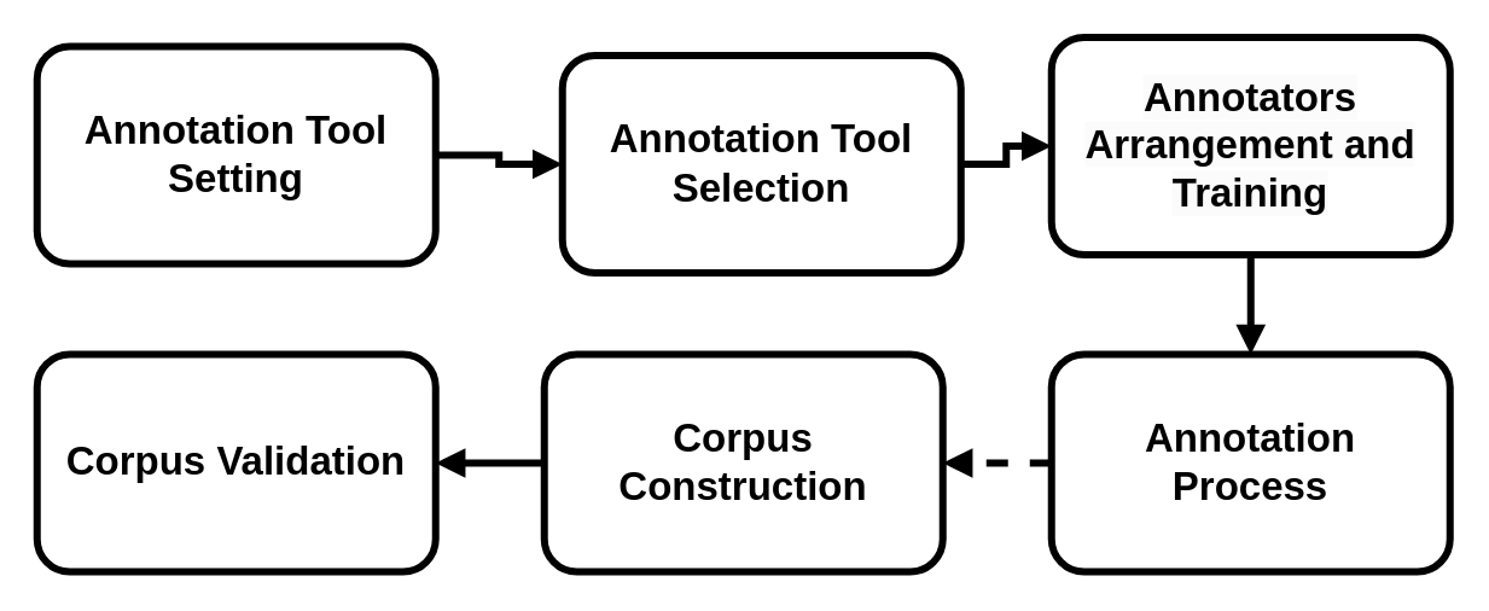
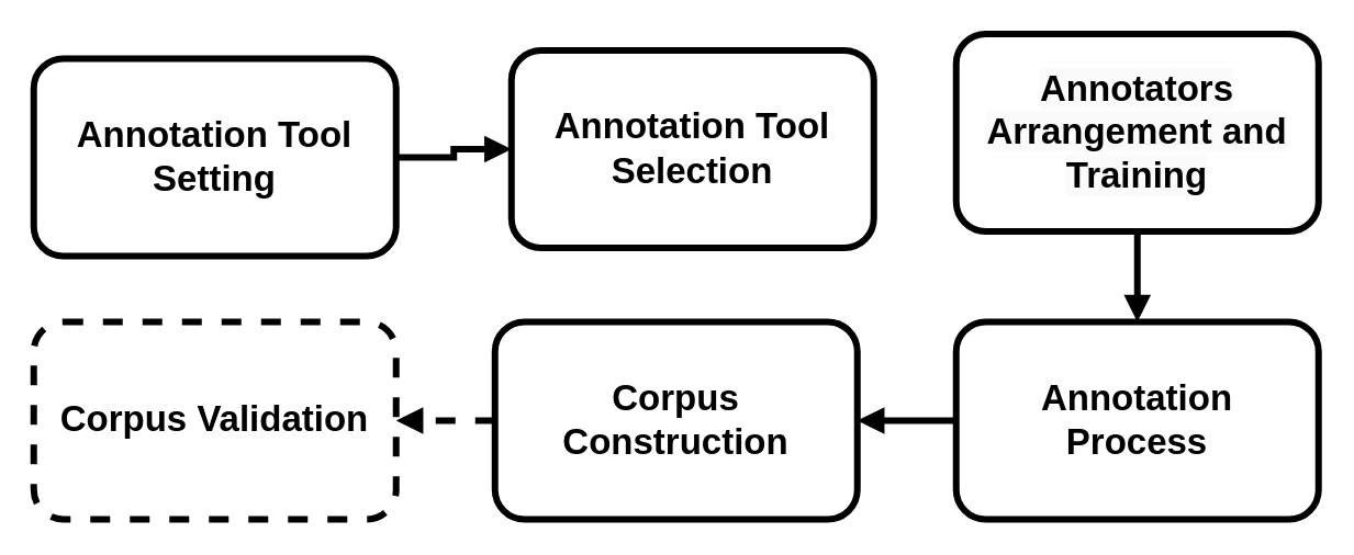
  <mxCell id="0" />
  <mxCell id="1" parent="0" />
  <mxCell id="2" style="edgeStyle=orthogonalEdgeStyle;rounded=0;orthogonalLoop=1;jettySize=auto;html=1;entryX=0;entryY=0.5;entryDx=0;entryDy=0;strokeWidth=4;endArrow=block;endFill=1;" parent="1" source="3" target="5" edge="1"><mxGeometry relative="1" as="geometry" /></mxCell>
- <mxCell id="3" value="Annotation Tool&lt;br&gt;Setting" style="rounded=1;whiteSpace=wrap;html=1;strokeWidth=4;fontSize=22;fontStyle=1" parent="1" vertex="1"><mxGeometry x="20" y="25" width="220" height="120" as="geometry" /></mxCell>
- <mxCell id="4" style="edgeStyle=orthogonalEdgeStyle;rounded=0;orthogonalLoop=1;jettySize=auto;html=1;strokeWidth=4;endArrow=block;endFill=1;" edge="1" parent="1" source="5" target="11"><mxGeometry relative="1" as="geometry" /></mxCell>
+ <mxCell id="3" value="Annotation Tool&lt;br&gt;Setting" style="rounded=1;whiteSpace=wrap;html=1;strokeWidth=4;fontSize=22;fontStyle=1" parent="1" vertex="1"><mxGeometry x="20" y="35" width="220" height="120" as="geometry" /></mxCell>
  <mxCell id="5" value="Annotation Tool Selection" style="rounded=1;whiteSpace=wrap;html=1;strokeWidth=4;fontSize=22;fontStyle=1" parent="1" vertex="1"><mxGeometry x="310" y="30" width="220" height="120" as="geometry" /></mxCell>
  <mxCell id="6" style="edgeStyle=orthogonalEdgeStyle;rounded=0;orthogonalLoop=1;jettySize=auto;html=1;entryX=0.5;entryY=0;entryDx=0;entryDy=0;strokeWidth=4;endArrow=block;endFill=1;exitX=0.5;exitY=1;exitDx=0;exitDy=0;" parent="1" source="11" edge="1"><mxGeometry relative="1" as="geometry"><mxPoint x="600" y="155" as="sourcePoint" /><mxPoint x="690" y="195" as="targetPoint" /></mxGeometry></mxCell>
- <mxCell id="7" style="edgeStyle=orthogonalEdgeStyle;rounded=0;orthogonalLoop=1;jettySize=auto;html=1;entryX=1;entryY=0.5;entryDx=0;entryDy=0;strokeWidth=4;endArrow=block;endFill=1;exitX=0;exitY=0.5;exitDx=0;exitDy=0;" parent="1" source="12" target="10" edge="1"><mxGeometry relative="1" as="geometry"><mxPoint x="290" y="255" as="sourcePoint" /></mxGeometry></mxCell>
- <mxCell id="8" style="edgeStyle=orthogonalEdgeStyle;rounded=0;orthogonalLoop=1;jettySize=auto;html=1;entryX=1;entryY=0.5;entryDx=0;entryDy=0;strokeWidth=4;endArrow=block;endFill=1;dashed=1;" edge="1" parent="1" source="9" target="12"><mxGeometry relative="1" as="geometry" /></mxCell>
+ <mxCell id="7" style="edgeStyle=orthogonalEdgeStyle;rounded=0;orthogonalLoop=1;jettySize=auto;html=1;entryX=1;entryY=0.5;entryDx=0;entryDy=0;strokeWidth=4;endArrow=block;endFill=1;exitX=0;exitY=0.5;exitDx=0;exitDy=0;dashed=1;" parent="1" source="12" target="10" edge="1"><mxGeometry relative="1" as="geometry"><mxPoint x="290" y="255" as="sourcePoint" /></mxGeometry></mxCell>
+ <mxCell id="8" style="edgeStyle=orthogonalEdgeStyle;rounded=0;orthogonalLoop=1;jettySize=auto;html=1;entryX=1;entryY=0.5;entryDx=0;entryDy=0;strokeWidth=4;endArrow=block;endFill=1;" edge="1" parent="1" source="9" target="12"><mxGeometry relative="1" as="geometry" /></mxCell>
  <mxCell id="9" value="Annotation&lt;br style=&quot;font-size: 22px;&quot;&gt;Process" style="rounded=1;whiteSpace=wrap;html=1;strokeWidth=4;fontSize=22;fontStyle=1;" parent="1" vertex="1"><mxGeometry x="580" y="195" width="220" height="120" as="geometry" /></mxCell>
- <mxCell id="10" value="Corpus Validation" style="rounded=1;whiteSpace=wrap;html=1;strokeWidth=4;fontSize=22;fontStyle=1" parent="1" vertex="1"><mxGeometry x="20" y="195" width="220" height="120" as="geometry" /></mxCell>
+ <mxCell id="10" value="Corpus Validation" style="rounded=1;whiteSpace=wrap;html=1;strokeWidth=4;fontSize=22;fontStyle=1;dashed=1;" parent="1" vertex="1"><mxGeometry x="20" y="195" width="220" height="120" as="geometry" /></mxCell>
  <mxCell id="11" value="&lt;span style=&quot;color: rgb(0, 0, 0); font-family: Helvetica; font-size: 22px; font-style: normal; font-variant-ligatures: normal; font-variant-caps: normal; font-weight: 700; letter-spacing: normal; orphans: 2; text-align: center; text-indent: 0px; text-transform: none; widows: 2; word-spacing: 0px; -webkit-text-stroke-width: 0px; background-color: rgb(251, 251, 251); text-decoration-thickness: initial; text-decoration-style: initial; text-decoration-color: initial; float: none; display: inline !important;&quot;&gt;Annotators&lt;/span&gt;&lt;br style=&quot;border-color: var(--border-color); color: rgb(0, 0, 0); font-family: Helvetica; font-size: 22px; font-style: normal; font-variant-ligatures: normal; font-variant-caps: normal; font-weight: 700; letter-spacing: normal; orphans: 2; text-align: center; text-indent: 0px; text-transform: none; widows: 2; word-spacing: 0px; -webkit-text-stroke-width: 0px; background-color: rgb(251, 251, 251); text-decoration-thickness: initial; text-decoration-style: initial; text-decoration-color: initial;&quot;&gt;&lt;span style=&quot;color: rgb(0, 0, 0); font-family: Helvetica; font-size: 22px; font-style: normal; font-variant-ligatures: normal; font-variant-caps: normal; font-weight: 700; letter-spacing: normal; orphans: 2; text-align: center; text-indent: 0px; text-transform: none; widows: 2; word-spacing: 0px; -webkit-text-stroke-width: 0px; background-color: rgb(251, 251, 251); text-decoration-thickness: initial; text-decoration-style: initial; text-decoration-color: initial; float: none; display: inline !important;&quot;&gt;Arrangement and Training&lt;/span&gt;" style="rounded=1;whiteSpace=wrap;html=1;strokeWidth=4;fontSize=22;fontStyle=1" vertex="1" parent="1"><mxGeometry x="580" y="20" width="220" height="120" as="geometry" /></mxCell>
  <mxCell id="12" value="Corpus Construction" style="rounded=1;whiteSpace=wrap;html=1;strokeWidth=4;fontSize=22;fontStyle=1;" vertex="1" parent="1"><mxGeometry x="300" y="195" width="220" height="120" as="geometry" /></mxCell>
